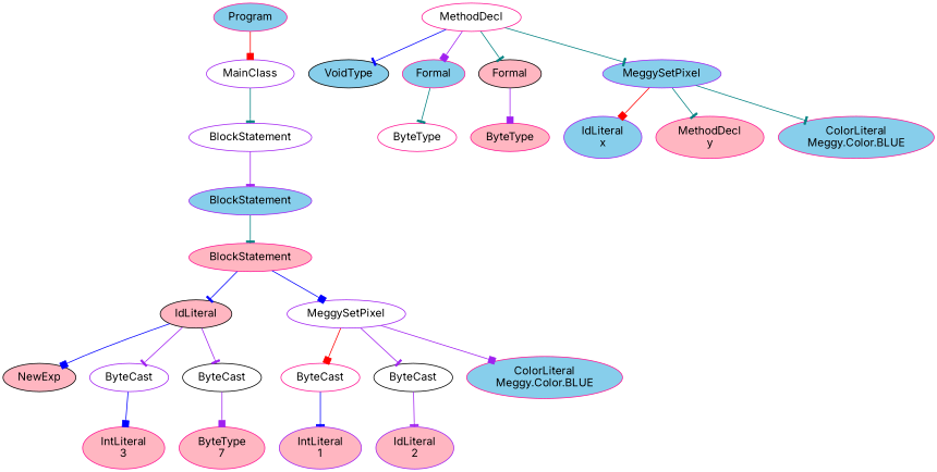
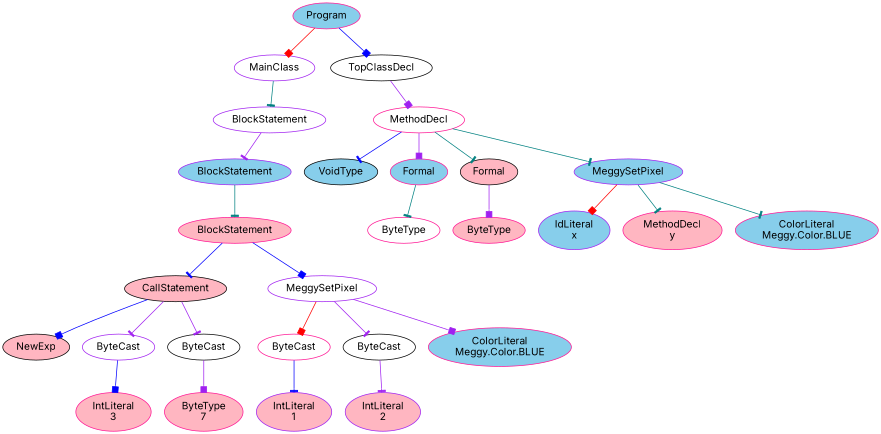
  digraph {
    fontname=Inter
    node [color=deeppink fillcolor=white fontname=Inter style=filled]
    edge [arrowhead=tee color=purple fontname=Inter]
    n1 [fillcolor=skyblue label=Program]
    n2 [color=purple label=MainClass]
+   n3 [color=black label=TopClassDecl]
    n4 [color=purple label=BlockStatement]
    n5 [label=MethodDecl]
    n6 [color=purple fillcolor=skyblue label=BlockStatement]
    n7 [fillcolor=lightpink label=BlockStatement]
-   n8 [color=black fillcolor=lightpink label=IdLiteral]
+   n8 [color=black fillcolor=lightpink label=CallStatement]
    n9 [color=purple label=MeggySetPixel]
    n10 [color=black fillcolor=lightpink label=NewExp]
    n11 [color=purple label=ByteCast]
    n12 [color=black label=ByteCast]
    n13 [label=ByteCast]
    n14 [color=black label=ByteCast]
    n15 [fillcolor=skyblue label="ColorLiteral\nMeggy.Color.BLUE"]
    n16 [fillcolor=lightpink label="IntLiteral\n3"]
    n17 [fillcolor=lightpink label="ByteType\n7"]
    n18 [color=purple fillcolor=lightpink label="IntLiteral\n1"]
-   n19 [color=purple fillcolor=lightpink label="IdLiteral\n2"]
+   n19 [color=purple fillcolor=lightpink label="IntLiteral\n2"]
    n20 [color=black fillcolor=skyblue label=VoidType]
    n21 [fillcolor=skyblue label=Formal]
    n22 [color=black fillcolor=lightpink label=Formal]
    n23 [color=purple fillcolor=skyblue label=MeggySetPixel]
    n24 [label=ByteType]
    n25 [fillcolor=lightpink label=ByteType]
    n26 [color=purple fillcolor=skyblue label="IdLiteral\nx"]
    n27 [fillcolor=lightpink label="MethodDecl\ny"]
    n28 [fillcolor=skyblue label="ColorLiteral\nMeggy.Color.BLUE"]
    n1 -> n2 [arrowhead=box color=red]
+   n1 -> n3 [arrowhead=box color=blue]
    n2 -> n4 [color=teal]
+   n3 -> n5 [arrowhead=box]
    n4 -> n6
    n5 -> n20 [color=blue]
    n5 -> n21 [arrowhead=box]
    n5 -> n22 [color=teal]
    n5 -> n23 [color=teal]
    n6 -> n7 [color=teal]
    n7 -> n8 [color=blue]
    n7 -> n9 [arrowhead=box color=blue]
    n8 -> n10 [arrowhead=box color=blue]
    n8 -> n11
    n8 -> n12
    n9 -> n13 [arrowhead=box color=red]
    n9 -> n14
    n9 -> n15 [arrowhead=box]
    n11 -> n16 [arrowhead=box color=blue]
    n12 -> n17 [arrowhead=box]
    n13 -> n18 [color=blue]
    n14 -> n19
    n21 -> n24 [color=teal]
    n22 -> n25 [arrowhead=box]
    n23 -> n26 [arrowhead=box color=red]
    n23 -> n27 [color=teal]
    n23 -> n28 [color=teal]
  }
